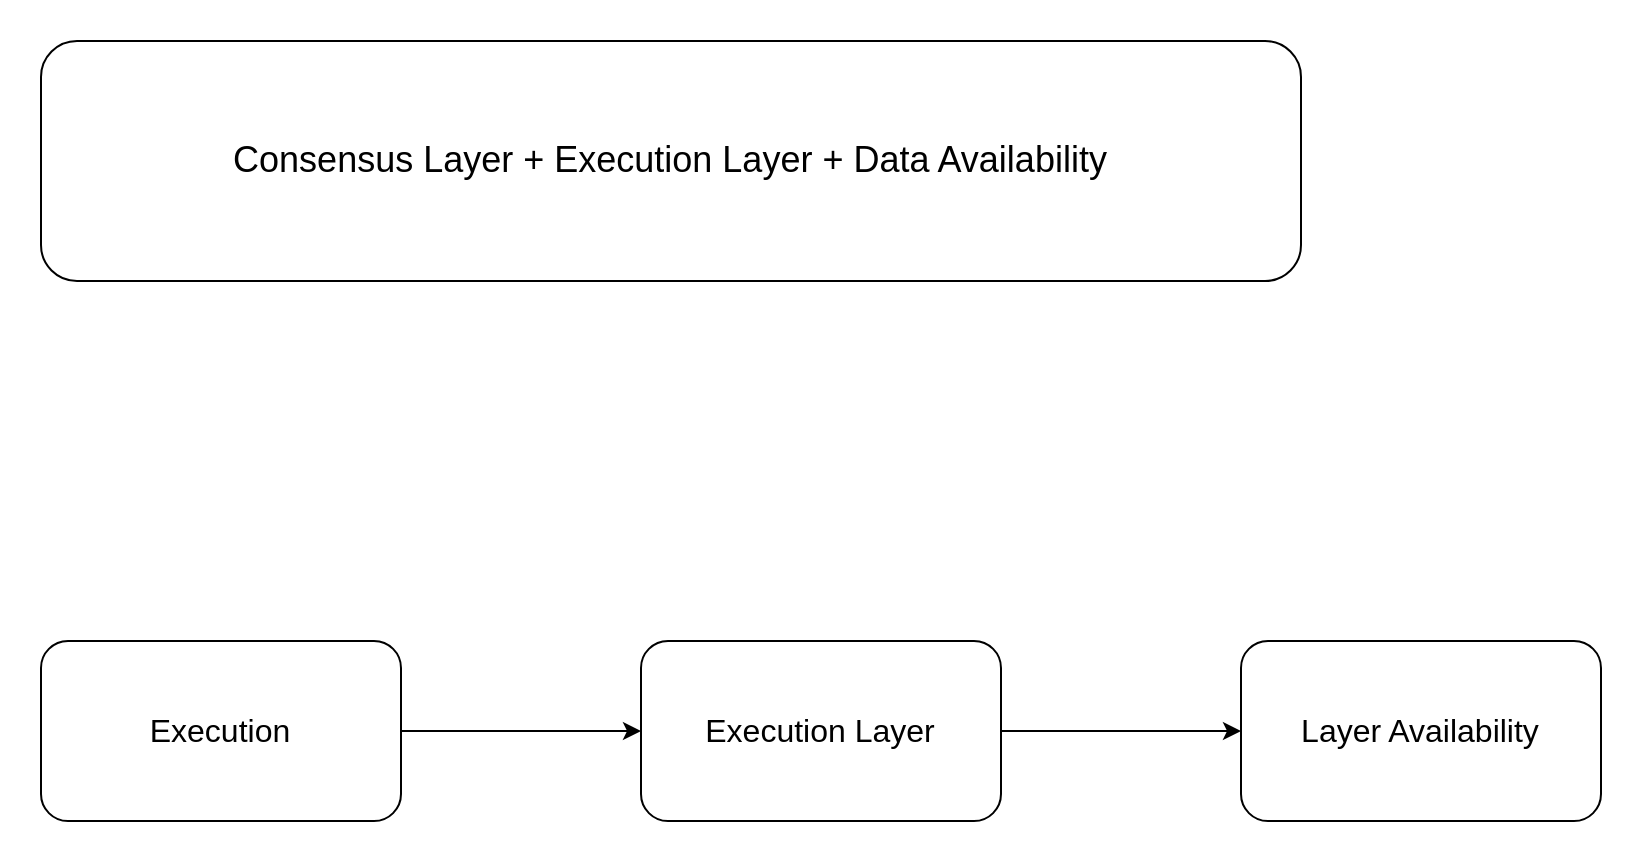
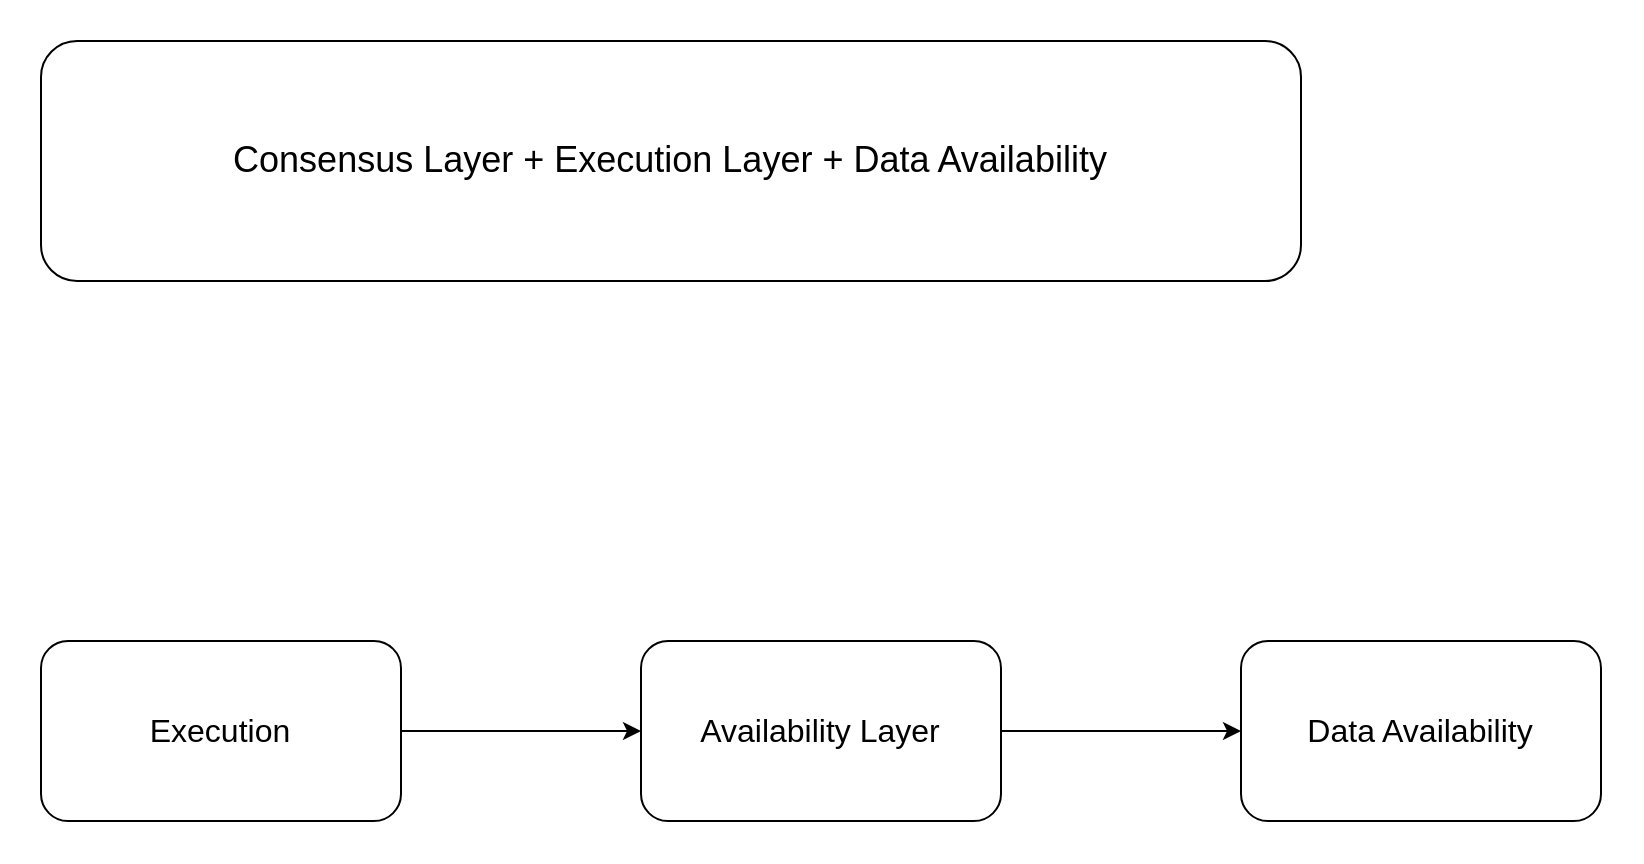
  <mxCell id="0" />
  <mxCell id="1" parent="0" />
  <mxCell id="2" value="&lt;font style=&quot;font-size: 18px;&quot;&gt;Consensus Layer + Execution Layer + Data Availability&lt;/font&gt;" style="rounded=1;whiteSpace=wrap;html=1;" vertex="1" parent="1"><mxGeometry x="20" y="20" width="630" height="120" as="geometry" /></mxCell>
  <mxCell id="3" style="edgeStyle=orthogonalEdgeStyle;rounded=0;orthogonalLoop=1;jettySize=auto;html=1;exitX=1;exitY=0.5;exitDx=0;exitDy=0;entryX=0;entryY=0.5;entryDx=0;entryDy=0;" edge="1" parent="1" source="4" target="6"><mxGeometry relative="1" as="geometry" /></mxCell>
  <mxCell id="4" value="&lt;font size=&quot;3&quot;&gt;Execution&lt;/font&gt;" style="rounded=1;whiteSpace=wrap;html=1;" vertex="1" parent="1"><mxGeometry x="20" y="320" width="180" height="90" as="geometry" /></mxCell>
  <mxCell id="5" style="edgeStyle=orthogonalEdgeStyle;rounded=0;orthogonalLoop=1;jettySize=auto;html=1;exitX=1;exitY=0.5;exitDx=0;exitDy=0;entryX=0;entryY=0.5;entryDx=0;entryDy=0;" edge="1" parent="1" source="6" target="7"><mxGeometry relative="1" as="geometry" /></mxCell>
- <mxCell id="6" value="&lt;font size=&quot;3&quot;&gt;Execution Layer&lt;/font&gt;" style="rounded=1;whiteSpace=wrap;html=1;" vertex="1" parent="1"><mxGeometry x="320" y="320" width="180" height="90" as="geometry" /></mxCell>
- <mxCell id="7" value="&lt;font size=&quot;3&quot;&gt;Layer Availability&lt;/font&gt;" style="rounded=1;whiteSpace=wrap;html=1;" vertex="1" parent="1"><mxGeometry x="620" y="320" width="180" height="90" as="geometry" /></mxCell>
+ <mxCell id="6" value="&lt;font size=&quot;3&quot;&gt;Availability Layer&lt;/font&gt;" style="rounded=1;whiteSpace=wrap;html=1;" vertex="1" parent="1"><mxGeometry x="320" y="320" width="180" height="90" as="geometry" /></mxCell>
+ <mxCell id="7" value="&lt;font size=&quot;3&quot;&gt;Data Availability&lt;/font&gt;" style="rounded=1;whiteSpace=wrap;html=1;" vertex="1" parent="1"><mxGeometry x="620" y="320" width="180" height="90" as="geometry" /></mxCell>
